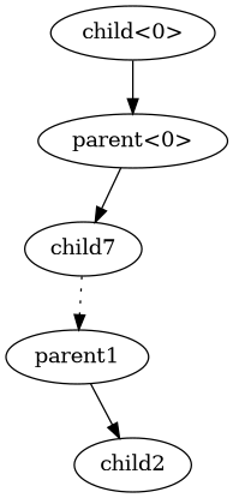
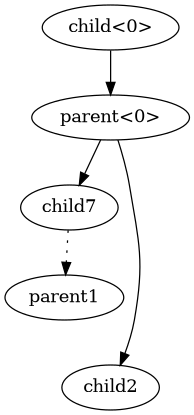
  digraph {
    n1 [label="child<0>"]
    n2 [label="parent<0>"]
    n3 [label=child7]
    parent1
    child2
    n1 -> n2 [style=solid]
    n2 -> n3
    n3 -> parent1 [style=dotted]
-   parent1 -> child2
+   n2 -> child2
  }
